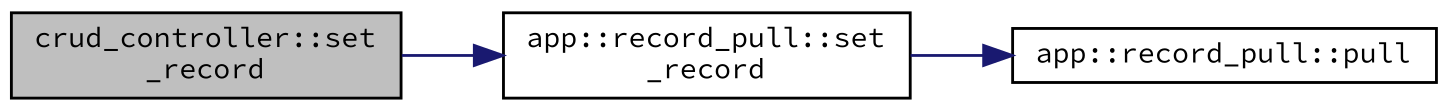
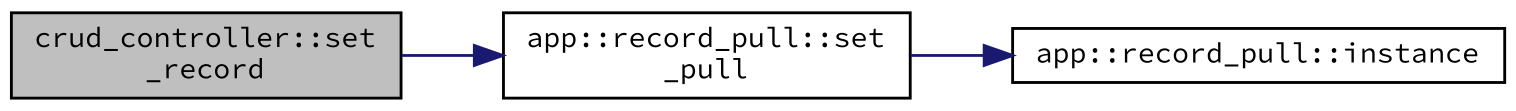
  digraph {
    fontname="Source Code Pro"
    rankdir=LR
    node [color=black fillcolor=white fontname="Source Code Pro" fontsize=10 shape=record style=filled]
    edge [color=midnightblue fontname="Source Code Pro" fontsize=10 labelfontname=Helvetica labelfontsize=10 style=solid]
    n1 [fillcolor=grey75 fontcolor=black height=0.2 label="crud_controller::set\l_record" width=0.4]
-   n2 [height=0.2 label="app::record_pull::set\l_record" width=0.4]
-   n3 [height=0.2 label="app::record_pull::pull" width=0.4]
+   n2 [height=0.2 label="app::record_pull::set\l_pull" width=0.4]
+   n3 [height=0.2 label="app::record_pull::instance" width=0.4]
    n1 -> n2
    n2 -> n3
  }
